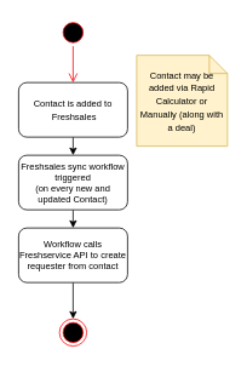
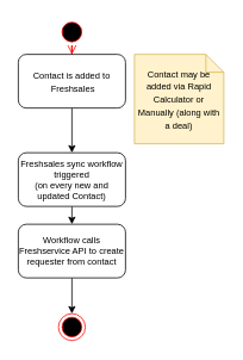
  <mxCell id="0" />
  <mxCell id="1" parent="0" />
  <mxCell id="2" value="" style="ellipse;html=1;shape=startState;fillColor=#000000;strokeColor=#ff0000;" vertex="1" parent="1"><mxGeometry x="65" y="20" width="30" height="30" as="geometry" /></mxCell>
  <mxCell id="3" value="" style="edgeStyle=orthogonalEdgeStyle;html=1;verticalAlign=bottom;endArrow=open;endSize=8;strokeColor=#ff0000;rounded=0;entryX=0.5;entryY=0;entryDx=0;entryDy=0;" edge="1" source="2" parent="1" target="6"><mxGeometry relative="1" as="geometry"><mxPoint x="260" y="190" as="targetPoint" /></mxGeometry></mxCell>
  <mxCell id="4" value="" style="ellipse;html=1;shape=endState;fillColor=#000000;strokeColor=#ff0000;" vertex="1" parent="1"><mxGeometry x="65" y="350" width="30" height="30" as="geometry" /></mxCell>
  <mxCell id="5" style="edgeStyle=orthogonalEdgeStyle;rounded=0;orthogonalLoop=1;jettySize=auto;html=1;exitX=0.5;exitY=1;exitDx=0;exitDy=0;entryX=0.5;entryY=0;entryDx=0;entryDy=0;fontSize=10;" edge="1" parent="1" source="6" target="9"><mxGeometry relative="1" as="geometry" /></mxCell>
- <mxCell id="6" value="&lt;font style=&quot;font-size: 10px;&quot;&gt;Contact is added to &amp;nbsp;Freshsales&lt;/font&gt;" style="rounded=1;whiteSpace=wrap;html=1;strokeWidth=1;" vertex="1" parent="1"><mxGeometry x="20" y="90" width="120" height="60" as="geometry" /></mxCell>
+ <mxCell id="6" value="&lt;font style=&quot;font-size: 10px;&quot;&gt;Contact is added to &amp;nbsp;Freshsales&lt;/font&gt;" style="rounded=1;whiteSpace=wrap;html=1;strokeWidth=1;" vertex="1" parent="1"><mxGeometry x="20" y="60" width="120" height="60" as="geometry" /></mxCell>
  <mxCell id="7" value="&lt;font style=&quot;font-size: 10px;&quot;&gt;Contact may be added via Rapid Calculator or Manually (along with a deal)&lt;/font&gt;" style="shape=note;size=20;whiteSpace=wrap;html=1;strokeWidth=1;fillColor=#fff2cc;strokeColor=#d6b656;" vertex="1" parent="1"><mxGeometry x="150" y="60" width="100" height="100" as="geometry" /></mxCell>
  <mxCell id="8" style="edgeStyle=orthogonalEdgeStyle;rounded=0;orthogonalLoop=1;jettySize=auto;html=1;exitX=0.5;exitY=1;exitDx=0;exitDy=0;entryX=0.5;entryY=0;entryDx=0;entryDy=0;fontSize=10;" edge="1" parent="1" source="9" target="11"><mxGeometry relative="1" as="geometry" /></mxCell>
  <mxCell id="9" value="Freshsales sync workflow triggered&lt;br&gt;(on every new and updated Contact)" style="rounded=1;whiteSpace=wrap;html=1;strokeWidth=1;fontSize=10;" vertex="1" parent="1"><mxGeometry x="20" y="170" width="120" height="60" as="geometry" /></mxCell>
  <mxCell id="10" style="edgeStyle=orthogonalEdgeStyle;rounded=0;orthogonalLoop=1;jettySize=auto;html=1;exitX=0.5;exitY=1;exitDx=0;exitDy=0;entryX=0.5;entryY=0;entryDx=0;entryDy=0;fontSize=10;" edge="1" parent="1" source="11" target="4"><mxGeometry relative="1" as="geometry" /></mxCell>
  <mxCell id="11" value="Workflow calls Freshservice API to create requester from contact" style="rounded=1;whiteSpace=wrap;html=1;strokeWidth=1;fontSize=10;" vertex="1" parent="1"><mxGeometry x="20" y="250" width="120" height="60" as="geometry" /></mxCell>
